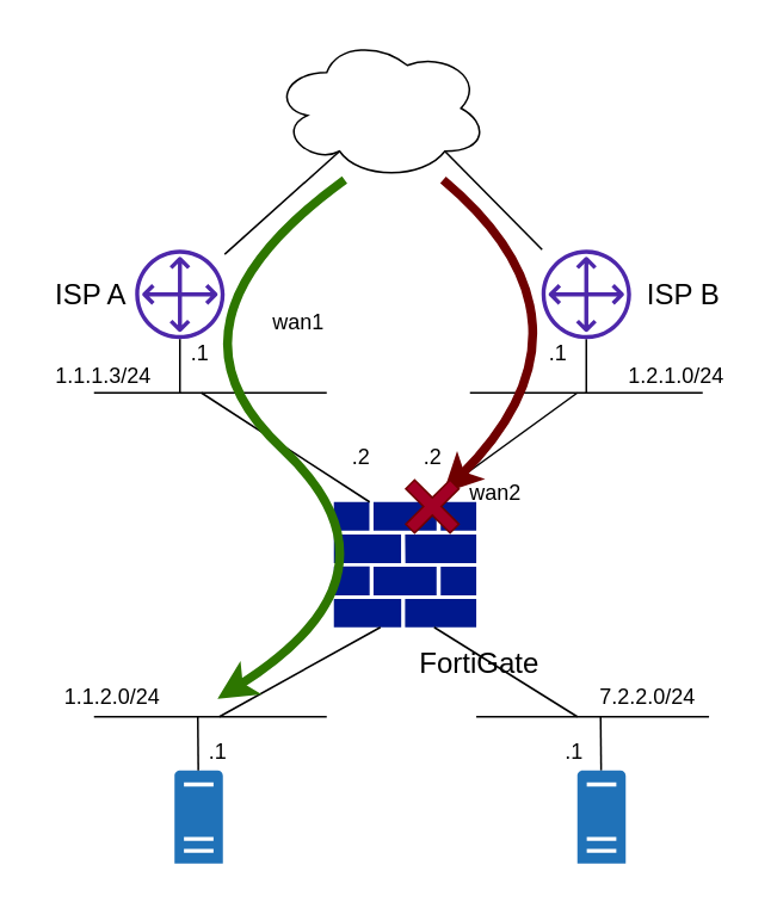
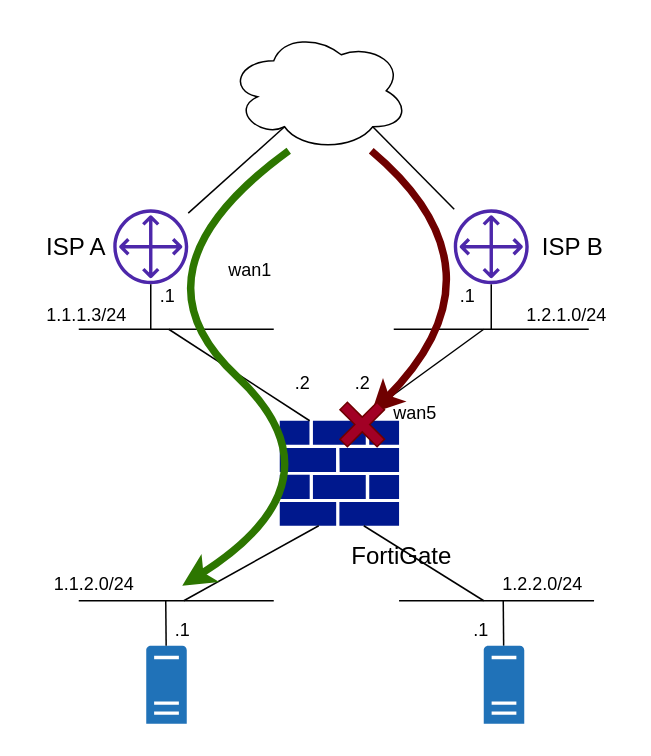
  <mxCell id="0" />
  <mxCell id="1" parent="0" />
  <mxCell id="2" value="" style="sketch=0;aspect=fixed;pointerEvents=1;shadow=0;dashed=0;html=1;strokeColor=none;labelPosition=center;verticalLabelPosition=bottom;verticalAlign=top;align=center;fillColor=#00188D;shape=mxgraph.mscae.enterprise.firewall" parent="1" vertex="1"><mxGeometry x="186" y="280" width="79.54" height="70" as="geometry" /></mxCell>
  <mxCell id="3" value="" style="endArrow=none;html=1;exitX=0.251;exitY=0;exitDx=0;exitDy=0;exitPerimeter=0;" parent="1" source="2" edge="1"><mxGeometry width="50" height="50" relative="1" as="geometry"><mxPoint x="202" y="329" as="sourcePoint" /><mxPoint x="112" y="219" as="targetPoint" /></mxGeometry></mxCell>
  <mxCell id="4" value="" style="endArrow=none;html=1;" parent="1" edge="1"><mxGeometry width="50" height="50" relative="1" as="geometry"><mxPoint x="52" y="219" as="sourcePoint" /><mxPoint x="182" y="219" as="targetPoint" /></mxGeometry></mxCell>
  <mxCell id="5" value="" style="endArrow=none;html=1;" parent="1" edge="1"><mxGeometry width="50" height="50" relative="1" as="geometry"><mxPoint x="262" y="219" as="sourcePoint" /><mxPoint x="392" y="219" as="targetPoint" /></mxGeometry></mxCell>
  <mxCell id="6" value="" style="endArrow=none;html=1;exitX=0.654;exitY=0;exitDx=0;exitDy=0;exitPerimeter=0;" parent="1" source="2" edge="1"><mxGeometry width="50" height="50" relative="1" as="geometry"><mxPoint x="242" y="299" as="sourcePoint" /><mxPoint x="322" y="219" as="targetPoint" /></mxGeometry></mxCell>
  <mxCell id="7" value="" style="sketch=0;outlineConnect=0;fontColor=#232F3E;gradientColor=none;fillColor=#4D27AA;strokeColor=none;dashed=0;verticalLabelPosition=bottom;verticalAlign=top;align=center;html=1;fontSize=12;fontStyle=0;aspect=fixed;pointerEvents=1;shape=mxgraph.aws4.customer_gateway;" parent="1" vertex="1"><mxGeometry x="75" y="139" width="50" height="50" as="geometry" /></mxCell>
  <mxCell id="8" value="" style="endArrow=none;html=1;" parent="1" source="7" edge="1"><mxGeometry width="50" height="50" relative="1" as="geometry"><mxPoint x="204" y="249" as="sourcePoint" /><mxPoint x="100" y="219" as="targetPoint" /></mxGeometry></mxCell>
  <mxCell id="9" value="" style="endArrow=none;html=1;" parent="1" source="10" edge="1"><mxGeometry width="50" height="50" relative="1" as="geometry"><mxPoint x="431" y="249" as="sourcePoint" /><mxPoint x="327" y="219" as="targetPoint" /></mxGeometry></mxCell>
  <mxCell id="10" value="" style="sketch=0;outlineConnect=0;fontColor=#232F3E;gradientColor=none;fillColor=#4D27AA;strokeColor=none;dashed=0;verticalLabelPosition=bottom;verticalAlign=top;align=center;html=1;fontSize=12;fontStyle=0;aspect=fixed;pointerEvents=1;shape=mxgraph.aws4.customer_gateway;" parent="1" vertex="1"><mxGeometry x="302" y="139" width="50" height="50" as="geometry" /></mxCell>
  <mxCell id="11" value="" style="ellipse;shape=cloud;whiteSpace=wrap;html=1;" parent="1" vertex="1"><mxGeometry x="152" y="20" width="120" height="80" as="geometry" /></mxCell>
  <mxCell id="12" value="" style="endArrow=none;html=1;entryX=0.31;entryY=0.8;entryDx=0;entryDy=0;entryPerimeter=0;" parent="1" source="7" target="11" edge="1"><mxGeometry width="50" height="50" relative="1" as="geometry"><mxPoint x="142" y="100" as="sourcePoint" /><mxPoint x="110" y="229" as="targetPoint" /></mxGeometry></mxCell>
  <mxCell id="13" value="" style="endArrow=none;html=1;entryX=0.8;entryY=0.8;entryDx=0;entryDy=0;entryPerimeter=0;" parent="1" source="10" target="11" edge="1"><mxGeometry width="50" height="50" relative="1" as="geometry"><mxPoint x="332" y="140" as="sourcePoint" /><mxPoint x="192.74" y="94" as="targetPoint" /></mxGeometry></mxCell>
  <mxCell id="14" value="" style="endArrow=none;html=1;" parent="1" edge="1"><mxGeometry width="50" height="50" relative="1" as="geometry"><mxPoint x="52" y="400" as="sourcePoint" /><mxPoint x="182" y="400" as="targetPoint" /></mxGeometry></mxCell>
  <mxCell id="15" value="" style="endArrow=none;html=1;" parent="1" edge="1"><mxGeometry width="50" height="50" relative="1" as="geometry"><mxPoint x="122" y="400" as="sourcePoint" /><mxPoint x="212" y="350" as="targetPoint" /></mxGeometry></mxCell>
  <mxCell id="16" value="" style="endArrow=none;html=1;" parent="1" edge="1"><mxGeometry width="50" height="50" relative="1" as="geometry"><mxPoint x="265.54" y="400" as="sourcePoint" /><mxPoint x="395.54" y="400" as="targetPoint" /></mxGeometry></mxCell>
  <mxCell id="17" value="" style="endArrow=none;html=1;" parent="1" edge="1"><mxGeometry width="50" height="50" relative="1" as="geometry"><mxPoint x="322" y="400" as="sourcePoint" /><mxPoint x="242" y="350" as="targetPoint" /></mxGeometry></mxCell>
  <mxCell id="18" value="" style="sketch=0;pointerEvents=1;shadow=0;dashed=0;html=1;strokeColor=none;labelPosition=center;verticalLabelPosition=bottom;verticalAlign=top;outlineConnect=0;align=center;shape=mxgraph.office.servers.physical_host;fillColor=#2072B8;" parent="1" vertex="1"><mxGeometry x="97" y="430" width="27" height="52" as="geometry" /></mxCell>
  <mxCell id="19" value="" style="endArrow=none;html=1;" parent="1" source="18" edge="1"><mxGeometry width="50" height="50" relative="1" as="geometry"><mxPoint x="110" y="199" as="sourcePoint" /><mxPoint x="110" y="400" as="targetPoint" /></mxGeometry></mxCell>
  <mxCell id="20" value="" style="endArrow=none;html=1;" parent="1" source="21" edge="1"><mxGeometry width="50" height="50" relative="1" as="geometry"><mxPoint x="335" y="199" as="sourcePoint" /><mxPoint x="335" y="400" as="targetPoint" /></mxGeometry></mxCell>
  <mxCell id="21" value="" style="sketch=0;pointerEvents=1;shadow=0;dashed=0;html=1;strokeColor=none;labelPosition=center;verticalLabelPosition=bottom;verticalAlign=top;outlineConnect=0;align=center;shape=mxgraph.office.servers.physical_host;fillColor=#2072B8;" parent="1" vertex="1"><mxGeometry x="322" y="430" width="27" height="52" as="geometry" /></mxCell>
  <mxCell id="22" value="1.1.1.3/24" style="text;html=1;align=center;verticalAlign=middle;resizable=0;points=[];autosize=1;strokeColor=none;fillColor=none;" parent="1" vertex="1"><mxGeometry x="22" y="200" width="70" height="20" as="geometry" /></mxCell>
  <mxCell id="23" value="1.2.1.0/24" style="text;html=1;align=center;verticalAlign=middle;resizable=0;points=[];autosize=1;strokeColor=none;fillColor=none;" parent="1" vertex="1"><mxGeometry x="342" y="200" width="70" height="20" as="geometry" /></mxCell>
  <mxCell id="24" value=".1" style="text;html=1;align=center;verticalAlign=middle;resizable=0;points=[];autosize=1;strokeColor=none;fillColor=none;" parent="1" vertex="1"><mxGeometry x="95.5" y="187" width="30" height="20" as="geometry" /></mxCell>
  <mxCell id="25" value=".2" style="text;html=1;align=center;verticalAlign=middle;resizable=0;points=[];autosize=1;strokeColor=none;fillColor=none;" parent="1" vertex="1"><mxGeometry x="186" y="245" width="30" height="20" as="geometry" /></mxCell>
  <mxCell id="26" value=".1" style="text;html=1;align=center;verticalAlign=middle;resizable=0;points=[];autosize=1;strokeColor=none;fillColor=none;" parent="1" vertex="1"><mxGeometry x="296" y="187" width="30" height="20" as="geometry" /></mxCell>
  <mxCell id="27" value=".2" style="text;html=1;align=center;verticalAlign=middle;resizable=0;points=[];autosize=1;strokeColor=none;fillColor=none;" parent="1" vertex="1"><mxGeometry x="226" y="245" width="30" height="20" as="geometry" /></mxCell>
  <mxCell id="28" value="1.1.2.0/24" style="text;html=1;align=center;verticalAlign=middle;resizable=0;points=[];autosize=1;strokeColor=none;fillColor=none;" parent="1" vertex="1"><mxGeometry x="27" y="379" width="70" height="20" as="geometry" /></mxCell>
- <mxCell id="29" value="7.2.2.0/24" style="text;html=1;align=center;verticalAlign=middle;resizable=0;points=[];autosize=1;strokeColor=none;fillColor=none;" parent="1" vertex="1"><mxGeometry x="326" y="379" width="70" height="20" as="geometry" /></mxCell>
+ <mxCell id="29" value="1.2.2.0/24" style="text;html=1;align=center;verticalAlign=middle;resizable=0;points=[];autosize=1;strokeColor=none;fillColor=none;" parent="1" vertex="1"><mxGeometry x="326" y="379" width="70" height="20" as="geometry" /></mxCell>
  <mxCell id="30" value=".1" style="text;html=1;align=center;verticalAlign=middle;resizable=0;points=[];autosize=1;strokeColor=none;fillColor=none;" parent="1" vertex="1"><mxGeometry x="105.5" y="410" width="30" height="20" as="geometry" /></mxCell>
  <mxCell id="31" value=".1" style="text;html=1;align=center;verticalAlign=middle;resizable=0;points=[];autosize=1;strokeColor=none;fillColor=none;" parent="1" vertex="1"><mxGeometry x="305" y="410" width="30" height="20" as="geometry" /></mxCell>
  <mxCell id="32" value="&lt;font style=&quot;font-size: 16px&quot;&gt;FortiGate&lt;/font&gt;" style="text;html=1;align=center;verticalAlign=middle;resizable=0;points=[];autosize=1;strokeColor=none;fillColor=none;" parent="1" vertex="1"><mxGeometry x="227" y="360" width="80" height="20" as="geometry" /></mxCell>
  <mxCell id="33" value="&lt;font style=&quot;font-size: 16px&quot;&gt;ISP A&lt;/font&gt;" style="text;html=1;align=center;verticalAlign=middle;resizable=0;points=[];autosize=1;strokeColor=none;fillColor=none;" parent="1" vertex="1"><mxGeometry x="20" y="154" width="60" height="20" as="geometry" /></mxCell>
  <mxCell id="34" value="&lt;font style=&quot;font-size: 16px&quot;&gt;ISP B&lt;/font&gt;" style="text;html=1;align=center;verticalAlign=middle;resizable=0;points=[];autosize=1;strokeColor=none;fillColor=none;" parent="1" vertex="1"><mxGeometry x="351" y="154" width="60" height="20" as="geometry" /></mxCell>
  <mxCell id="35" value="wan1" style="text;html=1;align=center;verticalAlign=middle;resizable=0;points=[];autosize=1;strokeColor=none;fillColor=none;" parent="1" vertex="1"><mxGeometry x="146" y="170" width="40" height="20" as="geometry" /></mxCell>
- <mxCell id="36" value="wan2" style="text;html=1;align=center;verticalAlign=middle;resizable=0;points=[];autosize=1;strokeColor=none;fillColor=none;" parent="1" vertex="1"><mxGeometry x="256" y="265" width="40" height="20" as="geometry" /></mxCell>
+ <mxCell id="36" value="wan5" style="text;html=1;align=center;verticalAlign=middle;resizable=0;points=[];autosize=1;strokeColor=none;fillColor=none;" parent="1" vertex="1"><mxGeometry x="256" y="265" width="40" height="20" as="geometry" /></mxCell>
  <mxCell id="37" value="" style="curved=1;endArrow=classic;html=1;fillColor=#60a917;strokeColor=#2D7600;strokeWidth=5;" parent="1" edge="1"><mxGeometry width="50" height="50" relative="1" as="geometry"><mxPoint x="192" y="100" as="sourcePoint" /><mxPoint x="121" y="390" as="targetPoint" /><Array as="points"><mxPoint x="82" y="180" /><mxPoint x="232" y="320" /></Array></mxGeometry></mxCell>
  <mxCell id="38" value="" style="curved=1;endArrow=classic;html=1;fillColor=#a20025;strokeColor=#6F0000;strokeWidth=5;" parent="1" edge="1"><mxGeometry width="50" height="50" relative="1" as="geometry"><mxPoint x="247" y="100" as="sourcePoint" /><mxPoint x="247" y="275" as="targetPoint" /><Array as="points"><mxPoint x="342" y="180" /></Array></mxGeometry></mxCell>
  <mxCell id="39" value="" style="shape=cross;whiteSpace=wrap;html=1;rotation=-45;fillColor=#a20025;fontColor=#ffffff;strokeColor=#6F0000;" parent="1" vertex="1"><mxGeometry x="223.5" y="265" width="35" height="35" as="geometry" /></mxCell>
